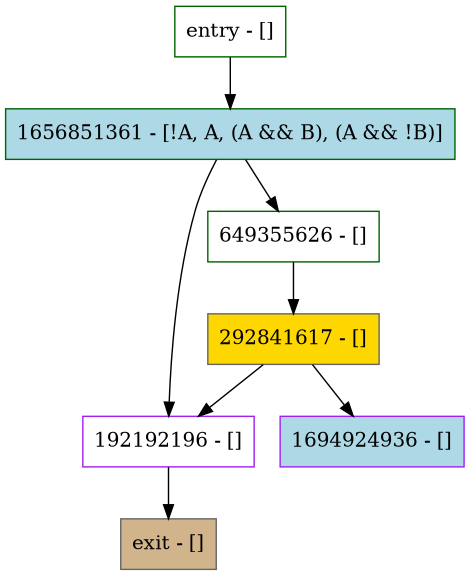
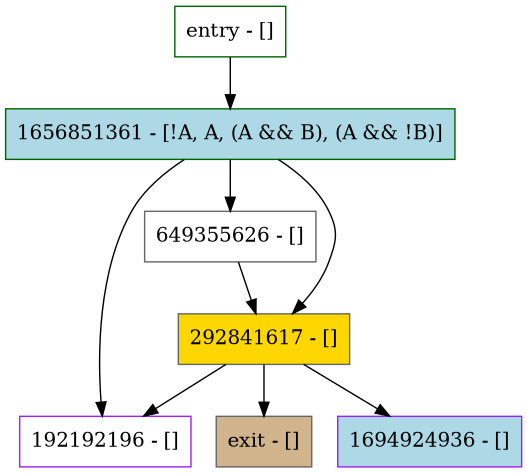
  digraph {
    node [color=gray40 fillcolor=white shape=record style=filled]
    n1 [color=darkgreen label="entry - []"]
    n2 [color=darkgreen fillcolor=lightblue label="1656851361 - [!A, A, (A && B), (A && !B)]"]
    n3 [color=purple label="192192196 - []"]
-   n4 [color=darkgreen label="649355626 - []"]
+   n4 [label="649355626 - []"]
    n5 [fillcolor=gold label="292841617 - []"]
    n6 [fillcolor=tan label="exit - []"]
    n7 [color=purple fillcolor=lightblue label="1694924936 - []"]
    n1 -> n2
    n2 -> n3
    n2 -> n4
-   n3 -> n6
+   n2 -> n5
+   n5 -> n6
    n4 -> n5
    n5 -> n3
    n5 -> n7
  }
